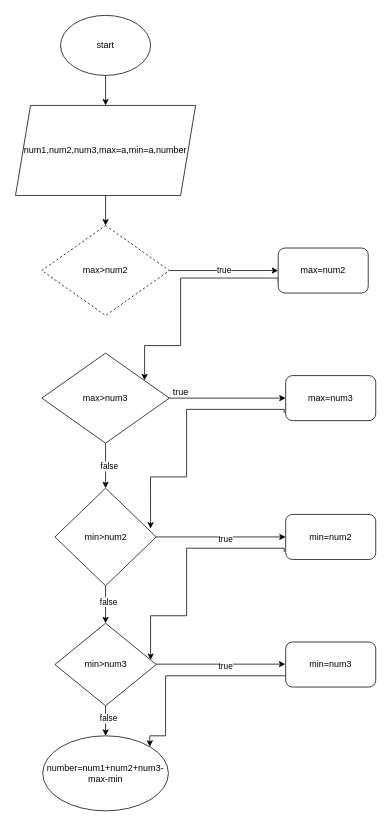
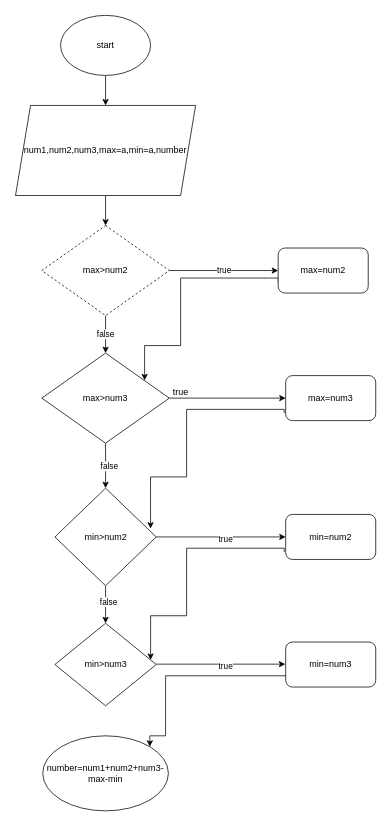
  <mxCell id="0" />
  <mxCell id="1" parent="0" />
  <mxCell id="2" style="edgeStyle=orthogonalEdgeStyle;rounded=0;orthogonalLoop=1;jettySize=auto;html=1;" parent="1" source="3" target="5" edge="1"><mxGeometry relative="1" as="geometry" /></mxCell>
  <mxCell id="3" value="start" style="ellipse;whiteSpace=wrap;html=1;" parent="1" vertex="1"><mxGeometry x="80" y="20" width="120" height="80" as="geometry" /></mxCell>
  <mxCell id="4" style="edgeStyle=orthogonalEdgeStyle;rounded=0;orthogonalLoop=1;jettySize=auto;html=1;entryX=0.5;entryY=0;entryDx=0;entryDy=0;" parent="1" source="5" target="8" edge="1"><mxGeometry relative="1" as="geometry" /></mxCell>
  <mxCell id="5" value="num1,num2,num3,max=a,min=a,number" style="shape=parallelogram;perimeter=parallelogramPerimeter;whiteSpace=wrap;html=1;fixedSize=1;" parent="1" vertex="1"><mxGeometry x="20" y="140" width="240" height="120" as="geometry" /></mxCell>
  <mxCell id="6" value="true" style="edgeStyle=orthogonalEdgeStyle;rounded=0;orthogonalLoop=1;jettySize=auto;html=1;entryX=0;entryY=0.5;entryDx=0;entryDy=0;" parent="1" source="8" target="14" edge="1"><mxGeometry relative="1" as="geometry" /></mxCell>
+ <mxCell id="7" value="false" style="edgeStyle=orthogonalEdgeStyle;rounded=0;orthogonalLoop=1;jettySize=auto;html=1;entryX=0.5;entryY=0;entryDx=0;entryDy=0;" parent="1" source="8" target="12" edge="1"><mxGeometry relative="1" as="geometry" /></mxCell>
  <mxCell id="8" value="max&amp;gt;num2" style="rhombus;whiteSpace=wrap;html=1;dashed=1;" parent="1" vertex="1"><mxGeometry x="55" y="300" width="170" height="120" as="geometry" /></mxCell>
  <mxCell id="9" style="edgeStyle=orthogonalEdgeStyle;rounded=0;orthogonalLoop=1;jettySize=auto;html=1;entryX=0.5;entryY=0;entryDx=0;entryDy=0;" parent="1" source="12" target="20" edge="1"><mxGeometry relative="1" as="geometry" /></mxCell>
  <mxCell id="10" value="false" style="edgeLabel;html=1;align=center;verticalAlign=middle;resizable=0;points=[];" parent="9" vertex="1" connectable="0"><mxGeometry x="-0.015" y="4" relative="1" as="geometry"><mxPoint as="offset" /></mxGeometry></mxCell>
  <mxCell id="11" style="edgeStyle=orthogonalEdgeStyle;rounded=0;orthogonalLoop=1;jettySize=auto;html=1;exitX=1;exitY=0.5;exitDx=0;exitDy=0;entryX=0;entryY=0.5;entryDx=0;entryDy=0;" edge="1" parent="1" source="12" target="15"><mxGeometry relative="1" as="geometry" /></mxCell>
  <mxCell id="12" value="max&amp;gt;num3" style="rhombus;whiteSpace=wrap;html=1;" parent="1" vertex="1"><mxGeometry x="55" y="470" width="170" height="120" as="geometry" /></mxCell>
  <mxCell id="13" style="edgeStyle=orthogonalEdgeStyle;rounded=0;orthogonalLoop=1;jettySize=auto;html=1;exitX=0;exitY=0.75;exitDx=0;exitDy=0;entryX=0.806;entryY=0.302;entryDx=0;entryDy=0;entryPerimeter=0;" edge="1" parent="1" source="14" target="12"><mxGeometry relative="1" as="geometry"><mxPoint x="190" y="460" as="targetPoint" /><Array as="points"><mxPoint x="370" y="370" /><mxPoint x="240" y="370" /><mxPoint x="240" y="460" /><mxPoint x="192" y="460" /></Array></mxGeometry></mxCell>
  <mxCell id="14" value="max=num2" style="rounded=1;whiteSpace=wrap;html=1;" parent="1" vertex="1"><mxGeometry x="370" y="330" width="120" height="60" as="geometry" /></mxCell>
  <mxCell id="15" value="max=num3" style="rounded=1;whiteSpace=wrap;html=1;" parent="1" vertex="1"><mxGeometry x="380" y="500" width="120" height="60" as="geometry" /></mxCell>
  <mxCell id="16" style="edgeStyle=orthogonalEdgeStyle;rounded=0;orthogonalLoop=1;jettySize=auto;html=1;entryX=0;entryY=0.5;entryDx=0;entryDy=0;" parent="1" source="20" target="21" edge="1"><mxGeometry relative="1" as="geometry" /></mxCell>
  <mxCell id="17" value="true" style="edgeLabel;html=1;align=center;verticalAlign=middle;resizable=0;points=[];" parent="16" vertex="1" connectable="0"><mxGeometry x="0.065" y="-2" relative="1" as="geometry"><mxPoint as="offset" /></mxGeometry></mxCell>
  <mxCell id="18" style="edgeStyle=orthogonalEdgeStyle;rounded=0;orthogonalLoop=1;jettySize=auto;html=1;entryX=0.5;entryY=0;entryDx=0;entryDy=0;" parent="1" source="20" target="24" edge="1"><mxGeometry relative="1" as="geometry" /></mxCell>
  <mxCell id="19" value="false" style="edgeLabel;html=1;align=center;verticalAlign=middle;resizable=0;points=[];" parent="18" vertex="1" connectable="0"><mxGeometry x="-0.153" y="3" relative="1" as="geometry"><mxPoint as="offset" /></mxGeometry></mxCell>
  <mxCell id="20" value="min&amp;gt;num2" style="rhombus;whiteSpace=wrap;html=1;" parent="1" vertex="1"><mxGeometry x="72.5" y="650" width="135" height="130" as="geometry" /></mxCell>
  <mxCell id="21" value="min=num2" style="rounded=1;whiteSpace=wrap;html=1;" parent="1" vertex="1"><mxGeometry x="380" y="685" width="120" height="60" as="geometry" /></mxCell>
- <mxCell id="22" style="edgeStyle=orthogonalEdgeStyle;rounded=0;orthogonalLoop=1;jettySize=auto;html=1;entryX=0.5;entryY=0;entryDx=0;entryDy=0;" parent="1" source="24" target="27" edge="1"><mxGeometry relative="1" as="geometry"><mxPoint x="80" y="1390" as="targetPoint" /></mxGeometry></mxCell>
- <mxCell id="23" value="false" style="edgeLabel;html=1;align=center;verticalAlign=middle;resizable=0;points=[];" parent="22" vertex="1" connectable="0"><mxGeometry x="-0.196" y="3" relative="1" as="geometry"><mxPoint as="offset" /></mxGeometry></mxCell>
  <mxCell id="24" value="min&amp;gt;num3" style="rhombus;whiteSpace=wrap;html=1;" parent="1" vertex="1"><mxGeometry x="72.5" y="830" width="135" height="110" as="geometry" /></mxCell>
  <mxCell id="25" style="edgeStyle=orthogonalEdgeStyle;rounded=0;orthogonalLoop=1;jettySize=auto;html=1;exitX=0;exitY=0.75;exitDx=0;exitDy=0;entryX=1;entryY=0;entryDx=0;entryDy=0;" edge="1" parent="1" source="26" target="27"><mxGeometry relative="1" as="geometry"><mxPoint x="220" y="900" as="targetPoint" /><Array as="points"><mxPoint x="220" y="900" /><mxPoint x="220" y="980" /></Array></mxGeometry></mxCell>
  <mxCell id="26" value="min=num3" style="rounded=1;whiteSpace=wrap;html=1;" parent="1" vertex="1"><mxGeometry x="380" y="855" width="120" height="60" as="geometry" /></mxCell>
  <mxCell id="27" value="number=num1+num2+num3-max-min" style="ellipse;whiteSpace=wrap;html=1;" parent="1" vertex="1"><mxGeometry x="56.25" y="980" width="167.5" height="100" as="geometry" /></mxCell>
  <mxCell id="28" value="true" style="text;html=1;align=center;verticalAlign=middle;resizable=0;points=[];autosize=1;strokeColor=none;fillColor=none;" vertex="1" parent="1"><mxGeometry x="220" y="508" width="40" height="30" as="geometry" /></mxCell>
  <mxCell id="29" style="edgeStyle=orthogonalEdgeStyle;rounded=0;orthogonalLoop=1;jettySize=auto;html=1;exitX=0;exitY=0.75;exitDx=0;exitDy=0;entryX=0.944;entryY=0.414;entryDx=0;entryDy=0;entryPerimeter=0;" edge="1" parent="1" target="20"><mxGeometry relative="1" as="geometry"><mxPoint x="200" y="681" as="targetPoint" /><mxPoint x="378" y="550" as="sourcePoint" /><Array as="points"><mxPoint x="378" y="545" /><mxPoint x="248" y="545" /><mxPoint x="248" y="635" /><mxPoint x="200" y="635" /></Array></mxGeometry></mxCell>
  <mxCell id="30" style="edgeStyle=orthogonalEdgeStyle;rounded=0;orthogonalLoop=1;jettySize=auto;html=1;exitX=0;exitY=0.75;exitDx=0;exitDy=0;" edge="1" parent="1" target="24"><mxGeometry relative="1" as="geometry"><mxPoint x="200" y="850" as="targetPoint" /><mxPoint x="378" y="735" as="sourcePoint" /><Array as="points"><mxPoint x="378" y="730" /><mxPoint x="248" y="730" /><mxPoint x="248" y="820" /><mxPoint x="200" y="820" /></Array></mxGeometry></mxCell>
  <mxCell id="31" style="edgeStyle=orthogonalEdgeStyle;rounded=0;orthogonalLoop=1;jettySize=auto;html=1;entryX=0;entryY=0.5;entryDx=0;entryDy=0;" edge="1" parent="1"><mxGeometry relative="1" as="geometry"><mxPoint x="207.5" y="884.5" as="sourcePoint" /><mxPoint x="379.5" y="884.5" as="targetPoint" /></mxGeometry></mxCell>
  <mxCell id="32" value="true" style="edgeLabel;html=1;align=center;verticalAlign=middle;resizable=0;points=[];" vertex="1" connectable="0" parent="31"><mxGeometry x="0.065" y="-2" relative="1" as="geometry"><mxPoint as="offset" /></mxGeometry></mxCell>
